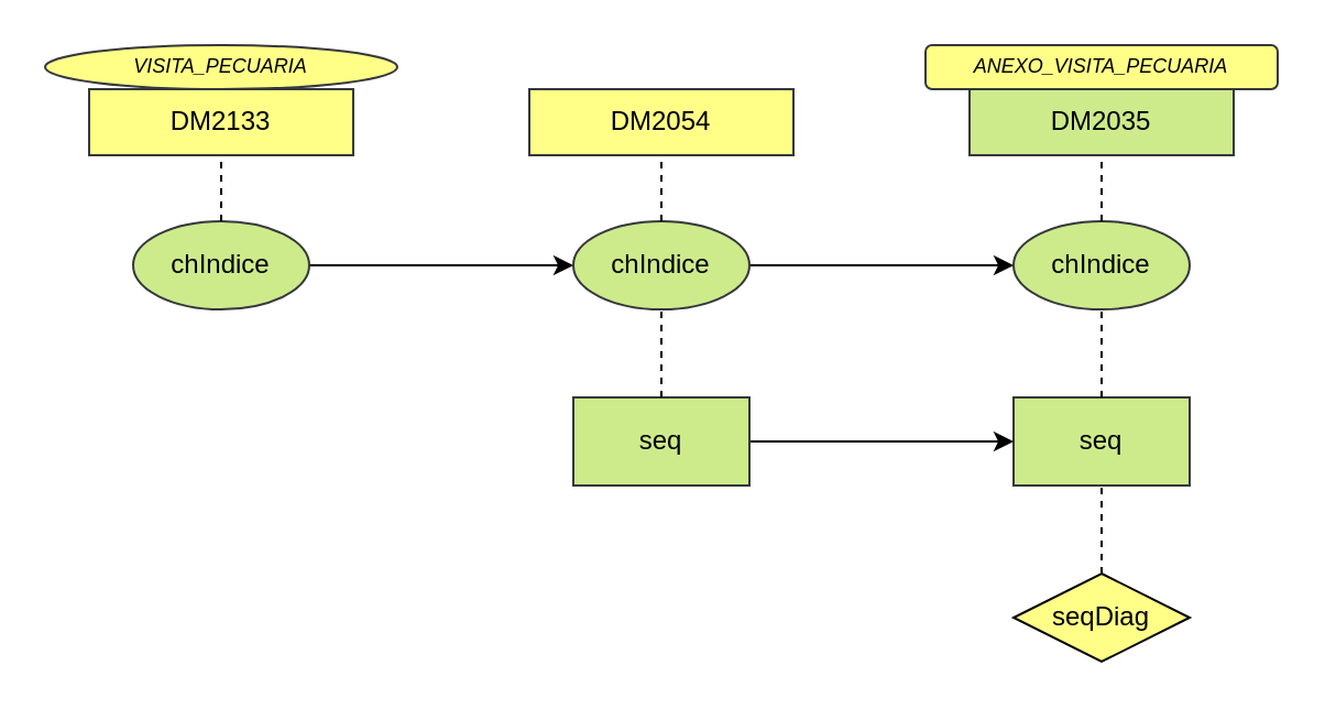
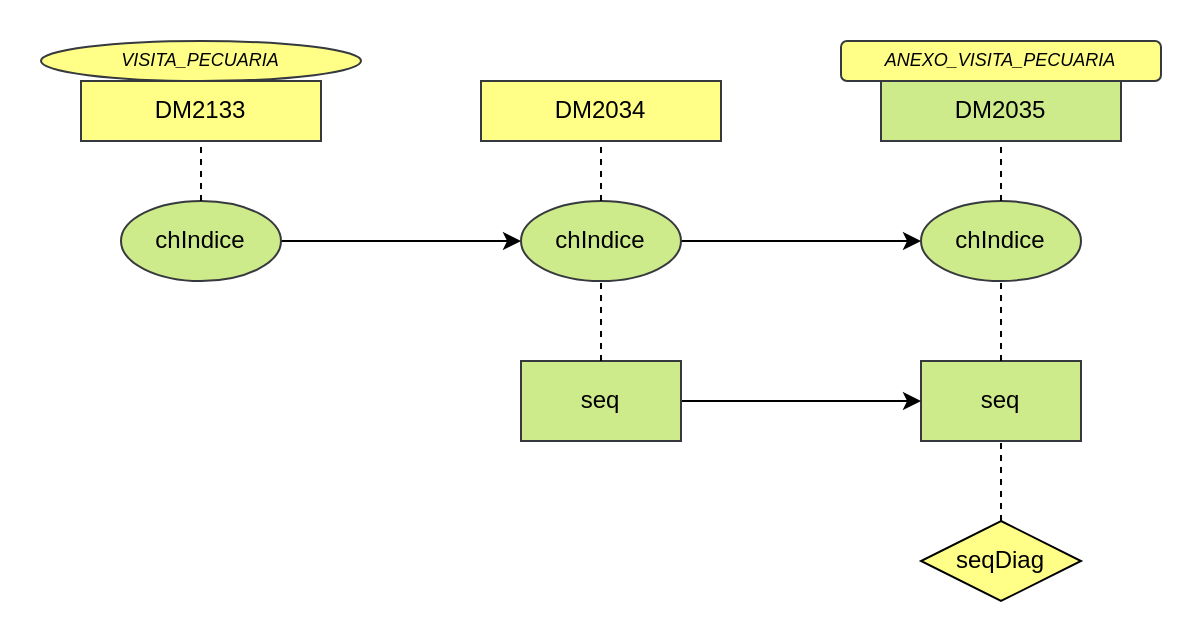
  <mxCell id="0" />
  <mxCell id="1" parent="0" />
  <mxCell id="2" value="" style="group;" vertex="1" connectable="0" parent="1"><mxGeometry x="20" y="20" width="160" height="50" as="geometry" /></mxCell>
  <mxCell id="3" value="DM2133" style="whiteSpace=wrap;html=1;fillColor=#ffff88;strokeColor=#36393d;" vertex="1" parent="2"><mxGeometry x="20" y="20" width="120" height="30" as="geometry" /></mxCell>
  <mxCell id="4" value="VISITA_PECUARIA" style="ellipse;whiteSpace=wrap;html=1;fontStyle=2;fontSize=9;fillColor=#ffff88;strokeColor=#36393d;" vertex="1" parent="2"><mxGeometry width="160" height="20" as="geometry" /></mxCell>
  <mxCell id="5" value="" style="group;" vertex="1" connectable="0" parent="1"><mxGeometry x="220" y="20" width="160" height="50" as="geometry" /></mxCell>
- <mxCell id="6" value="DM2054" style="whiteSpace=wrap;html=1;fillColor=#ffff88;strokeColor=#36393d;" vertex="1" parent="5"><mxGeometry x="20" y="20" width="120" height="30" as="geometry" /></mxCell>
+ <mxCell id="6" value="DM2034" style="whiteSpace=wrap;html=1;fillColor=#ffff88;strokeColor=#36393d;" vertex="1" parent="5"><mxGeometry x="20" y="20" width="120" height="30" as="geometry" /></mxCell>
  <mxCell id="7" value="" style="group;" vertex="1" connectable="0" parent="1"><mxGeometry x="420" y="20" width="160" height="50" as="geometry" /></mxCell>
  <mxCell id="8" value="DM2035" style="whiteSpace=wrap;html=1;fillColor=#cdeb8b;strokeColor=#36393d;" vertex="1" parent="7"><mxGeometry x="20" y="20" width="120" height="30" as="geometry" /></mxCell>
  <mxCell id="9" value="ANEXO_VISITA_PECUARIA" style="whiteSpace=wrap;html=1;fontStyle=2;fontSize=9;fillColor=#ffff88;strokeColor=#36393d;glass=0;shadow=0;rounded=1;" vertex="1" parent="7"><mxGeometry width="160" height="20" as="geometry" /></mxCell>
  <mxCell id="10" style="edgeStyle=orthogonalEdgeStyle;orthogonalLoop=1;jettySize=auto;html=1;fontSize=12;rounded=0;" edge="1" parent="1" source="11" target="15"><mxGeometry relative="1" as="geometry" /></mxCell>
  <mxCell id="11" value="chIndice" style="ellipse;whiteSpace=wrap;html=1;fontSize=12;fillColor=#cdeb8b;strokeColor=#36393d;" vertex="1" parent="1"><mxGeometry x="60" y="100" width="80" height="40" as="geometry" /></mxCell>
  <mxCell id="12" value="seq" style="whiteSpace=wrap;html=1;fontSize=12;fillColor=#cdeb8b;strokeColor=#36393d;" vertex="1" parent="1"><mxGeometry x="460" y="180" width="80" height="40" as="geometry" /></mxCell>
  <mxCell id="13" value="seqDiag" style="rhombus;whiteSpace=wrap;html=1;fontSize=12;fillColor=#ffff88;" vertex="1" parent="1"><mxGeometry x="460" y="260" width="80" height="40" as="geometry" /></mxCell>
  <mxCell id="14" style="edgeStyle=orthogonalEdgeStyle;orthogonalLoop=1;jettySize=auto;html=1;fontSize=12;rounded=0;" edge="1" parent="1" source="15" target="16"><mxGeometry relative="1" as="geometry" /></mxCell>
  <mxCell id="15" value="chIndice" style="ellipse;whiteSpace=wrap;html=1;fontSize=12;fillColor=#cdeb8b;strokeColor=#36393d;" vertex="1" parent="1"><mxGeometry x="260" y="100" width="80" height="40" as="geometry" /></mxCell>
  <mxCell id="16" value="chIndice" style="ellipse;whiteSpace=wrap;html=1;fontSize=12;fillColor=#cdeb8b;strokeColor=#36393d;" vertex="1" parent="1"><mxGeometry x="460" y="100" width="80" height="40" as="geometry" /></mxCell>
  <mxCell id="17" style="edgeStyle=orthogonalEdgeStyle;orthogonalLoop=1;jettySize=auto;html=1;fontSize=12;rounded=0;" edge="1" parent="1" source="18" target="12"><mxGeometry relative="1" as="geometry" /></mxCell>
  <mxCell id="18" value="seq" style="whiteSpace=wrap;html=1;fontSize=12;fillColor=#cdeb8b;strokeColor=#36393d;" vertex="1" parent="1"><mxGeometry x="260" y="180" width="80" height="40" as="geometry" /></mxCell>
  <mxCell id="19" value="" style="endArrow=none;dashed=1;html=1;fontSize=12;rounded=0;" edge="1" parent="1" source="15" target="6"><mxGeometry width="50" height="50" relative="1" as="geometry"><mxPoint x="40" y="270" as="sourcePoint" /><mxPoint x="90" y="220" as="targetPoint" /></mxGeometry></mxCell>
  <mxCell id="20" value="" style="endArrow=none;dashed=1;html=1;fontSize=12;rounded=0;" edge="1" parent="1" source="18" target="15"><mxGeometry width="50" height="50" relative="1" as="geometry"><mxPoint x="50" y="280" as="sourcePoint" /><mxPoint x="100" y="230" as="targetPoint" /></mxGeometry></mxCell>
  <mxCell id="21" value="" style="endArrow=none;dashed=1;html=1;fontSize=12;rounded=0;" edge="1" parent="1" source="16" target="8"><mxGeometry width="50" height="50" relative="1" as="geometry"><mxPoint x="60" y="290" as="sourcePoint" /><mxPoint x="110" y="240" as="targetPoint" /></mxGeometry></mxCell>
  <mxCell id="22" value="" style="endArrow=none;dashed=1;html=1;fontSize=12;rounded=0;" edge="1" parent="1" source="12" target="16"><mxGeometry width="50" height="50" relative="1" as="geometry"><mxPoint x="70" y="300" as="sourcePoint" /><mxPoint x="120" y="250" as="targetPoint" /></mxGeometry></mxCell>
  <mxCell id="23" value="" style="endArrow=none;dashed=1;html=1;fontSize=12;rounded=0;" edge="1" parent="1" source="13" target="12"><mxGeometry width="50" height="50" relative="1" as="geometry"><mxPoint x="80" y="310" as="sourcePoint" /><mxPoint x="130" y="260" as="targetPoint" /></mxGeometry></mxCell>
  <mxCell id="24" value="" style="endArrow=none;dashed=1;html=1;fontSize=12;rounded=0;" edge="1" parent="1" source="11" target="3"><mxGeometry width="50" height="50" relative="1" as="geometry"><mxPoint x="310" y="110" as="sourcePoint" /><mxPoint x="310" y="80" as="targetPoint" /></mxGeometry></mxCell>
